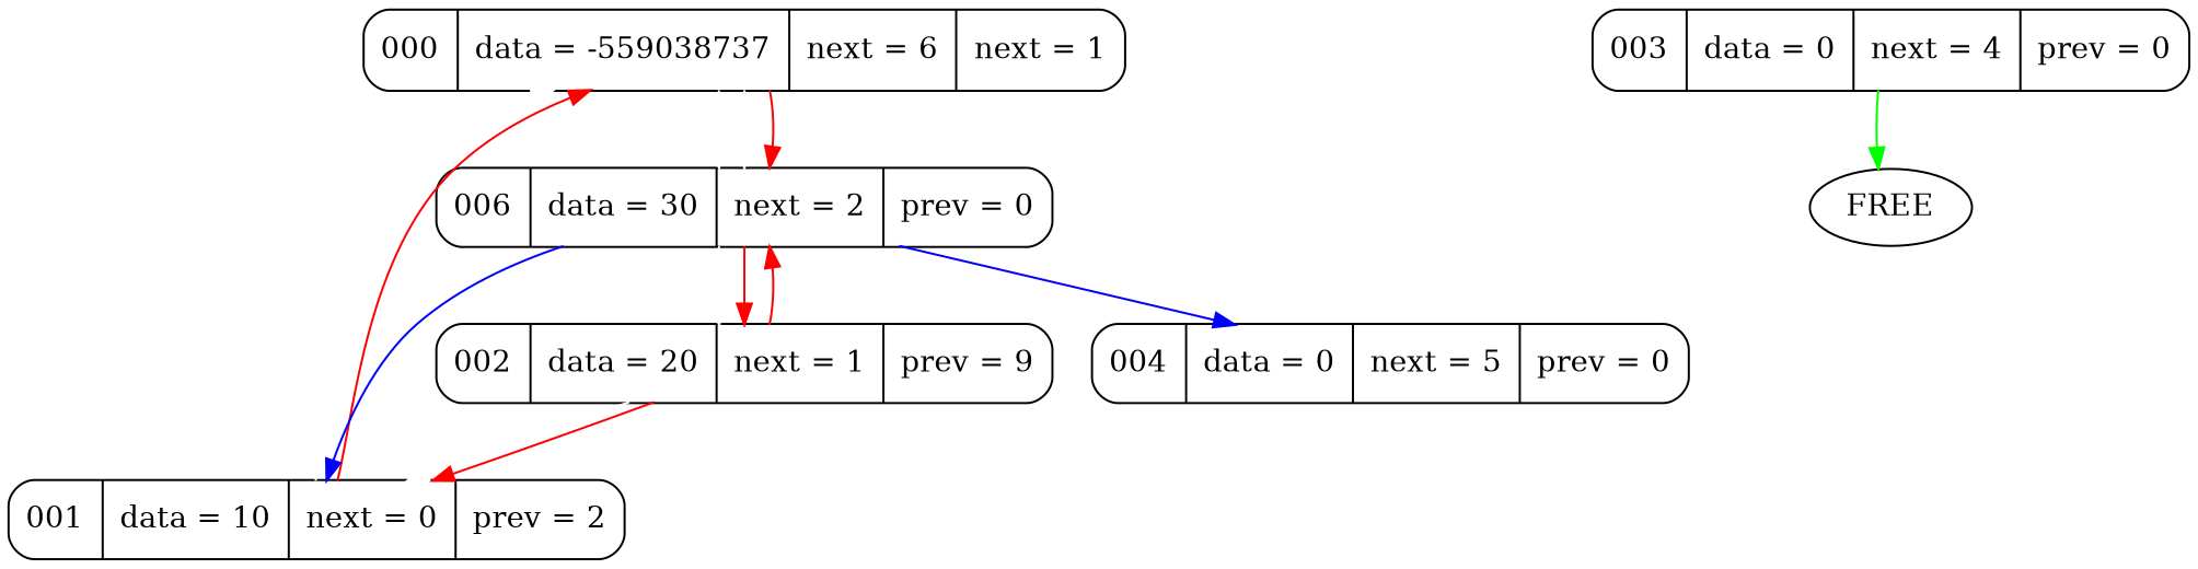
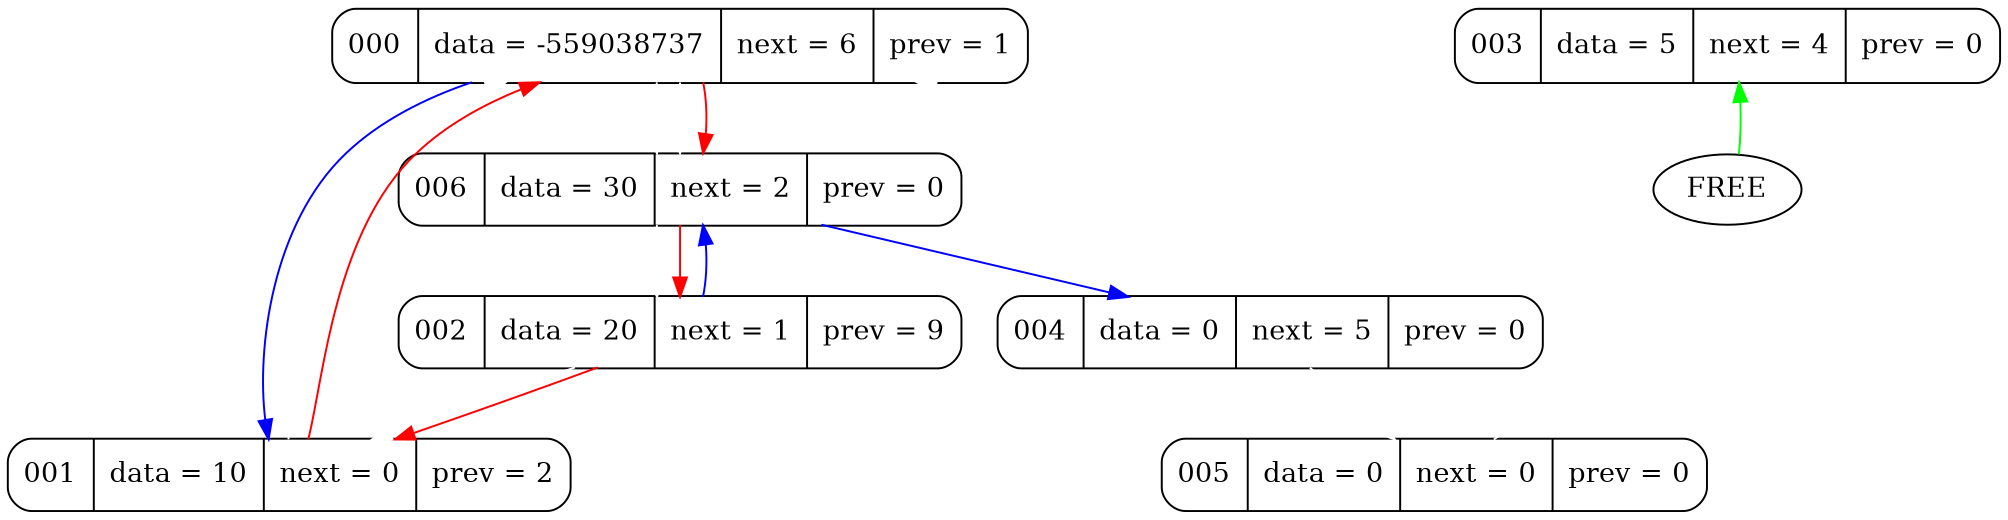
  digraph {
    rankdir=TB
    node [shape=Mrecord]
    edge [color=white weight=1000]
-   n1 [label=" {000} | {data = -559038737} | {next = 6} |{ next = 1 }"]
+   n1 [label=" {000} | {data = -559038737} | {next = 6} |{ prev = 1 }"]
    n2 [label=" {001} | {data = 10} | {next = 0} |{ prev = 2 }"]
    n3 [label=" {006} | {data = 30} | {next = 2} |{ prev = 0 }"]
    n4 [label=" {002} | {data = 20} | {next = 1} |{ prev = 9 }"]
    n5 [label=" {004} | {data = 0} | {next = 5} |{ prev = 0 }"]
-   n6 [label=" {003} | {data = 0} | {next = 4} |{ prev = 0 }"]
+   n6 [label=" {003} | {data = 5} | {next = 4} |{ prev = 0 }"]
+   n7 [label=" {005} | {data = 0} | {next = 0} |{ prev = 0 }"]
    FREE [shape=""]
-   n3 -> n2 [color=blue weight=""]
+   n1 -> n2 [color=blue weight=""]
    n1 -> n3
    n1 -> n3
    n1 -> n3 [color=red weight=100000]
    n2 -> n1
    n2 -> n1 [color=red weight=100000]
    n3 -> n4
    n3 -> n4 [color=red weight=100000]
    n3 -> n5 [color=blue weight=""]
    n4 -> n2
    n4 -> n2 [color=red weight=100000]
-   n4 -> n3 [color=red weight=""]
-   n6 -> FREE [color=green weight=""]
+   n4 -> n3 [color=blue weight=""]
+   n5 -> n7
+   n7 -> n1
+   FREE -> n6 [color=green weight=""]
  }
